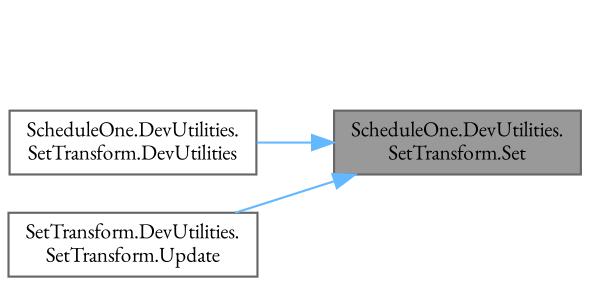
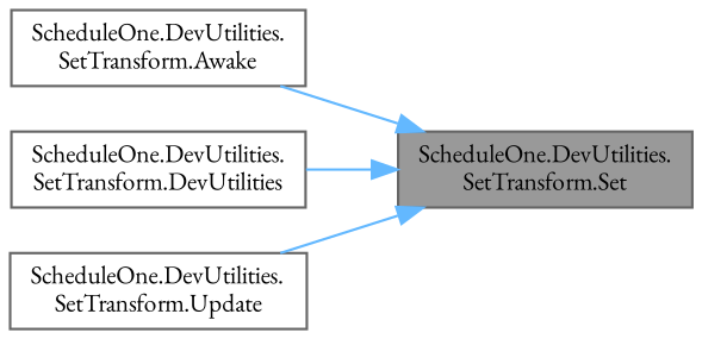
  digraph {
    fontname="EB Garamond"
    rankdir=RL
    node [color=grey40 fillcolor=white fontname="EB Garamond" fontsize=10 shape=box style=filled]
    edge [color=steelblue1 dir=back fontname="EB Garamond" fontsize=10 labelfontname=Helvetica labelfontsize=10 style=solid]
    n1 [color=gray40 fillcolor=grey60 fontcolor=black height=0.2 label="ScheduleOne.DevUtilities.\lSetTransform.Set" width=0.4]
+   n2 [height=0.2 label="ScheduleOne.DevUtilities.\lSetTransform.Awake" width=0.4]
    n3 [height=0.2 label="ScheduleOne.DevUtilities.\lSetTransform.DevUtilities" width=0.4]
-   n4 [height=0.2 label="SetTransform.DevUtilities.\lSetTransform.Update" width=0.4]
+   n4 [height=0.2 label="ScheduleOne.DevUtilities.\lSetTransform.Update" width=0.4]
+   n1 -> n2
    n1 -> n3
    n1 -> n4
  }
